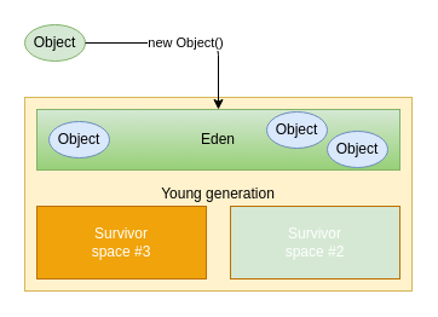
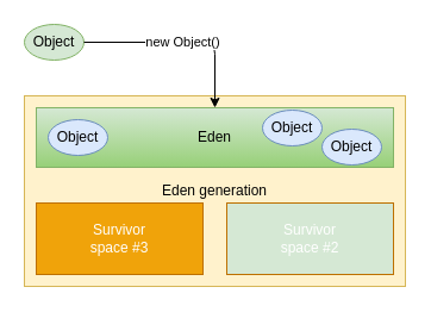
  <mxCell id="0" />
  <mxCell id="1" parent="0" />
- <mxCell id="2" value="Young generation" style="rounded=0;whiteSpace=wrap;html=1;fillColor=#fff2cc;strokeColor=#d6b656;" parent="1" vertex="1"><mxGeometry x="20" y="80" width="320" height="160" as="geometry" /></mxCell>
+ <mxCell id="2" value="Eden generation" style="rounded=0;whiteSpace=wrap;html=1;fillColor=#fff2cc;strokeColor=#d6b656;" parent="1" vertex="1"><mxGeometry x="20" y="80" width="320" height="160" as="geometry" /></mxCell>
  <mxCell id="3" value="Eden" style="rounded=0;whiteSpace=wrap;html=1;fillColor=#d5e8d4;strokeColor=#82b366;gradientColor=#97d077;" parent="1" vertex="1"><mxGeometry x="30" y="90" width="300" height="50" as="geometry" /></mxCell>
  <mxCell id="4" value="&lt;div&gt;Survivor&lt;/div&gt;&lt;div&gt;space #3&lt;br&gt;&lt;/div&gt;" style="rounded=0;whiteSpace=wrap;html=1;fillColor=#f0a30a;strokeColor=#BD7000;fontColor=#ffffff;" parent="1" vertex="1"><mxGeometry x="30" y="170" width="140" height="60" as="geometry" /></mxCell>
  <mxCell id="5" value="&lt;div&gt;Survivor&lt;/div&gt;&lt;div&gt;space #2&lt;br&gt;&lt;/div&gt;" style="rounded=0;whiteSpace=wrap;html=1;fillColor=#d5e8d4;strokeColor=#BD7000;fontColor=#ffffff;" parent="1" vertex="1"><mxGeometry x="190" y="170" width="140" height="60" as="geometry" /></mxCell>
  <mxCell id="6" value="Object" style="ellipse;whiteSpace=wrap;html=1;fillColor=#d5e8d4;strokeColor=#82b366;" vertex="1" parent="1"><mxGeometry x="20" y="20" width="50" height="30" as="geometry" /></mxCell>
  <mxCell id="7" value="&lt;div&gt;new Object()&lt;/div&gt;" style="edgeStyle=segmentEdgeStyle;endArrow=classic;html=1;exitX=1;exitY=0.5;exitDx=0;exitDy=0;entryX=0.5;entryY=0;entryDx=0;entryDy=0;" edge="1" parent="1" source="6" target="3"><mxGeometry width="50" height="50" relative="1" as="geometry"><mxPoint x="420" y="340" as="sourcePoint" /><mxPoint x="180" y="80" as="targetPoint" /></mxGeometry></mxCell>
  <mxCell id="8" value="Object" style="ellipse;whiteSpace=wrap;html=1;fillColor=#dae8fc;strokeColor=#6c8ebf;" vertex="1" parent="1"><mxGeometry x="40" y="100" width="50" height="30" as="geometry" /></mxCell>
  <mxCell id="9" value="Object" style="ellipse;whiteSpace=wrap;html=1;fillColor=#dae8fc;strokeColor=#6c8ebf;" vertex="1" parent="1"><mxGeometry x="220" y="92" width="50" height="30" as="geometry" /></mxCell>
  <mxCell id="10" value="Object" style="ellipse;whiteSpace=wrap;html=1;fillColor=#dae8fc;strokeColor=#6c8ebf;" vertex="1" parent="1"><mxGeometry x="270" y="108" width="50" height="30" as="geometry" /></mxCell>
